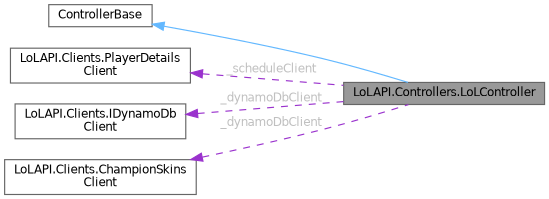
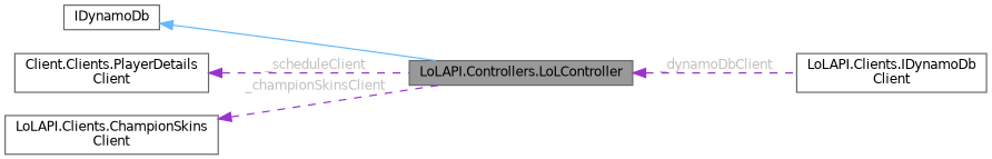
  digraph {
    rankdir=LR
    node [color=gray40 fillcolor=white fontname=Helvetica fontsize=10 shape=box style=filled]
    edge [color=darkorchid3 dir=back fontname=Helvetica fontsize=10 labelfontname=Helvetica labelfontsize=10 style=dashed fontcolor=grey]
    n1 [fillcolor=grey60 fontcolor=black height=0.2 label="LoLAPI.Controllers.LoLController" width=0.4]
-   n2 [height=0.2 label=ControllerBase width=0.4]
-   n3 [height=0.2 label="LoLAPI.Clients.PlayerDetails\lClient" width=0.4]
+   n2 [height=0.2 label=IDynamoDb width=0.4]
+   n3 [height=0.2 label="Client.Clients.PlayerDetails\lClient" width=0.4]
    n4 [height=0.2 label="LoLAPI.Clients.IDynamoDb\lClient" width=0.4]
    n5 [height=0.2 label="LoLAPI.Clients.ChampionSkins\lClient" width=0.4]
    n2 -> n1 [color=steelblue1 style=solid fontcolor=""]
    n3 -> n1 [label=" _scheduleClient"]
-   n4 -> n1 [label=" _dynamoDbClient"]
-   n5 -> n1 [label=" _dynamoDbClient"]
+   n1 -> n4 [label=" _dynamoDbClient"]
+   n5 -> n1 [label=" _championSkinsClient"]
  }
